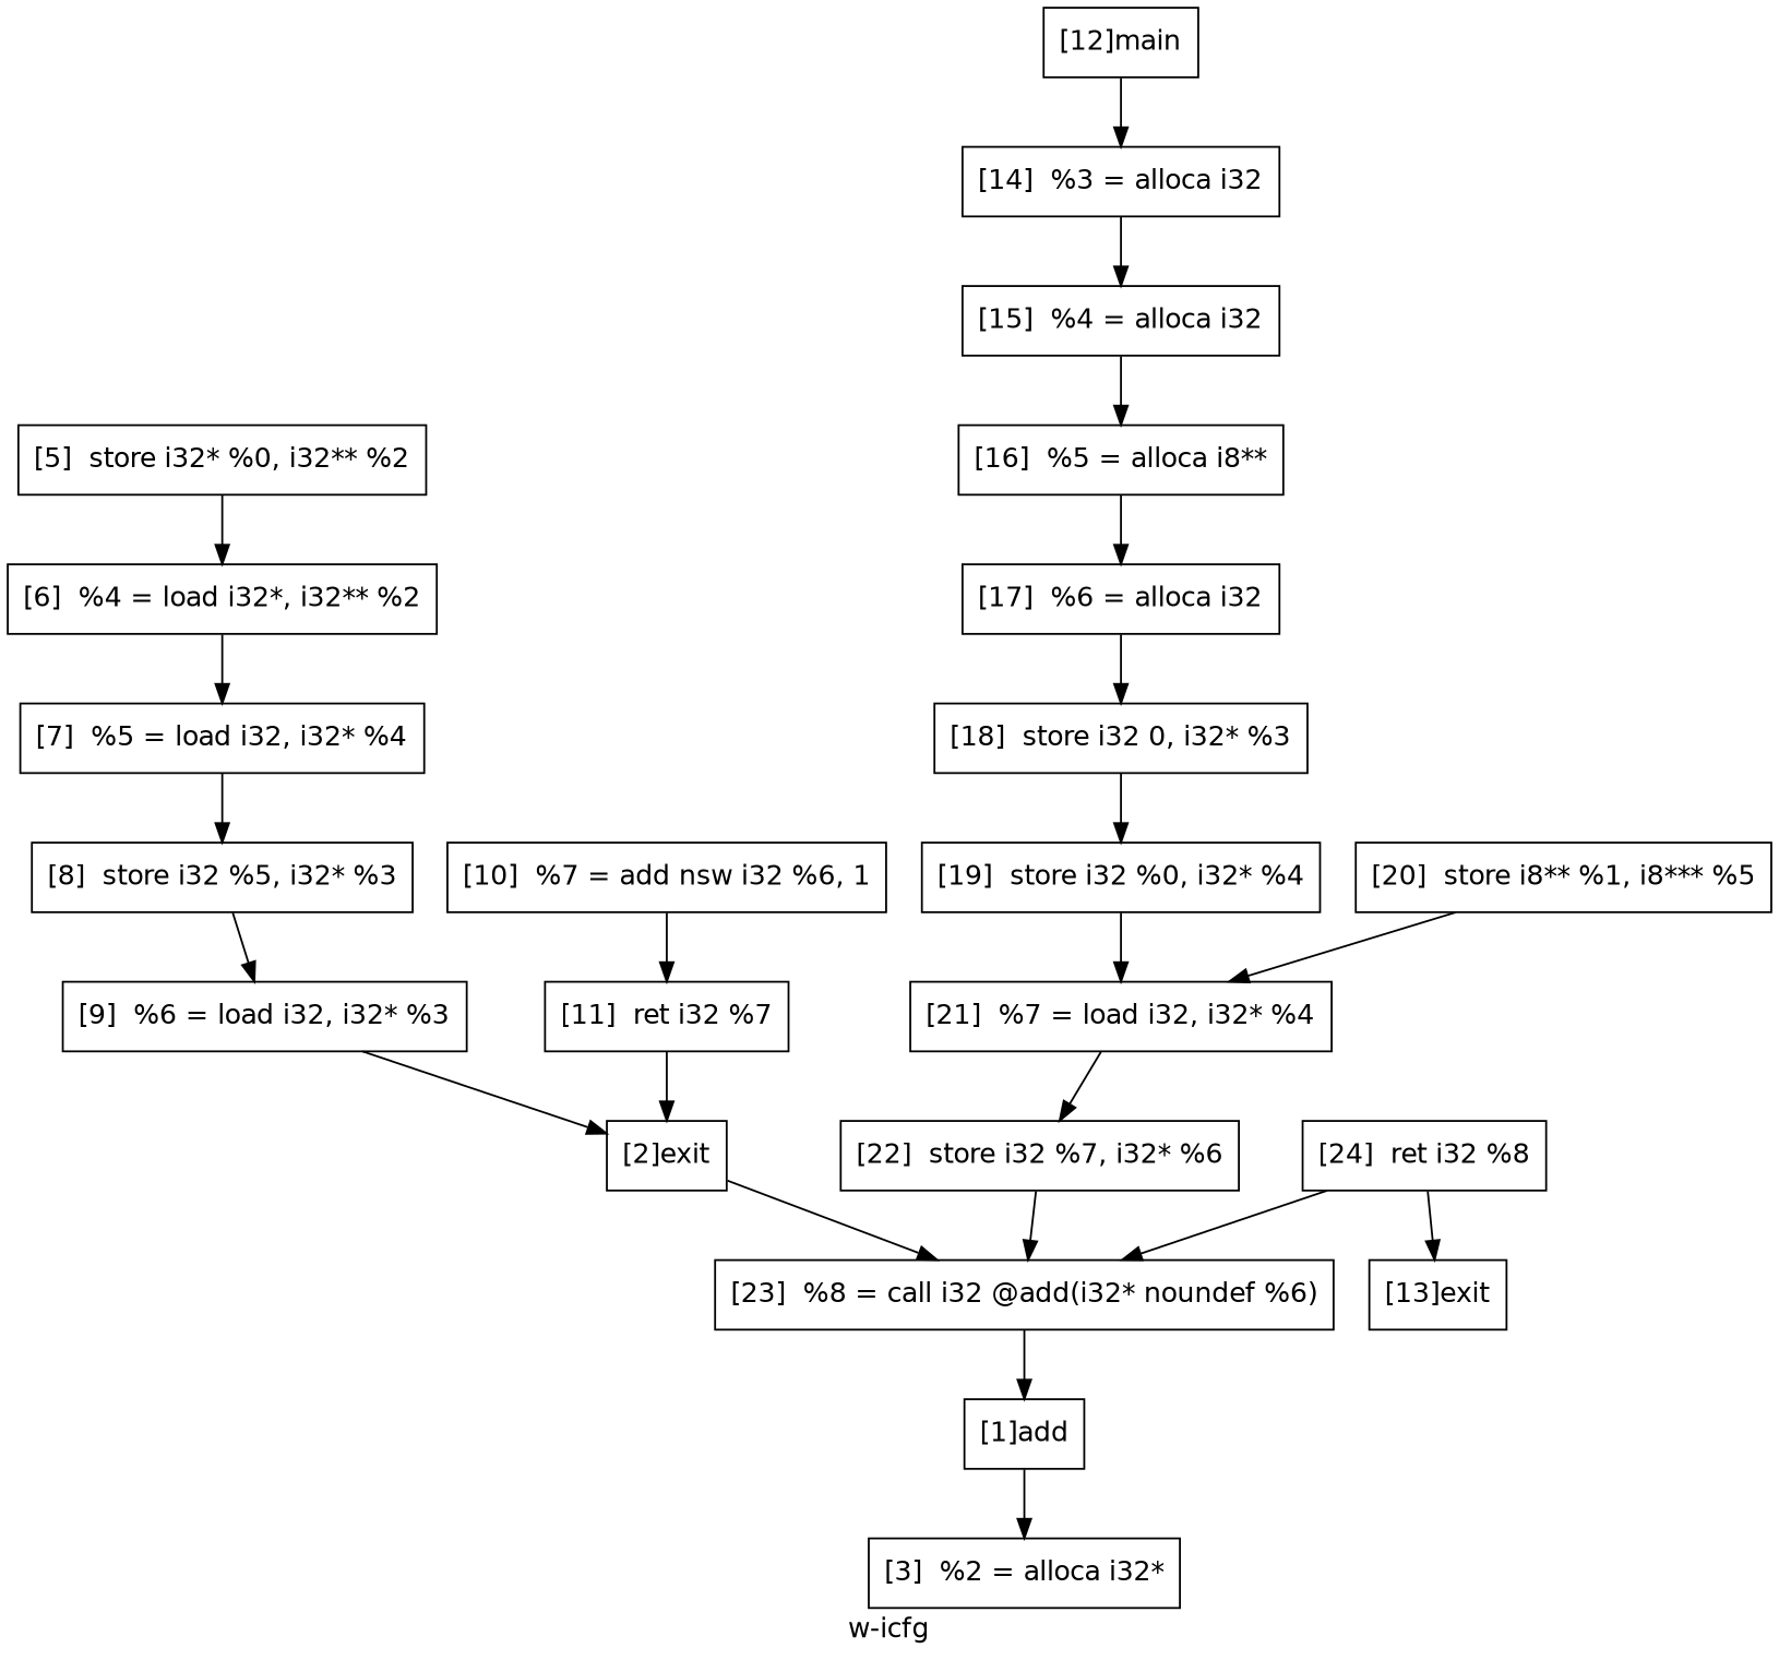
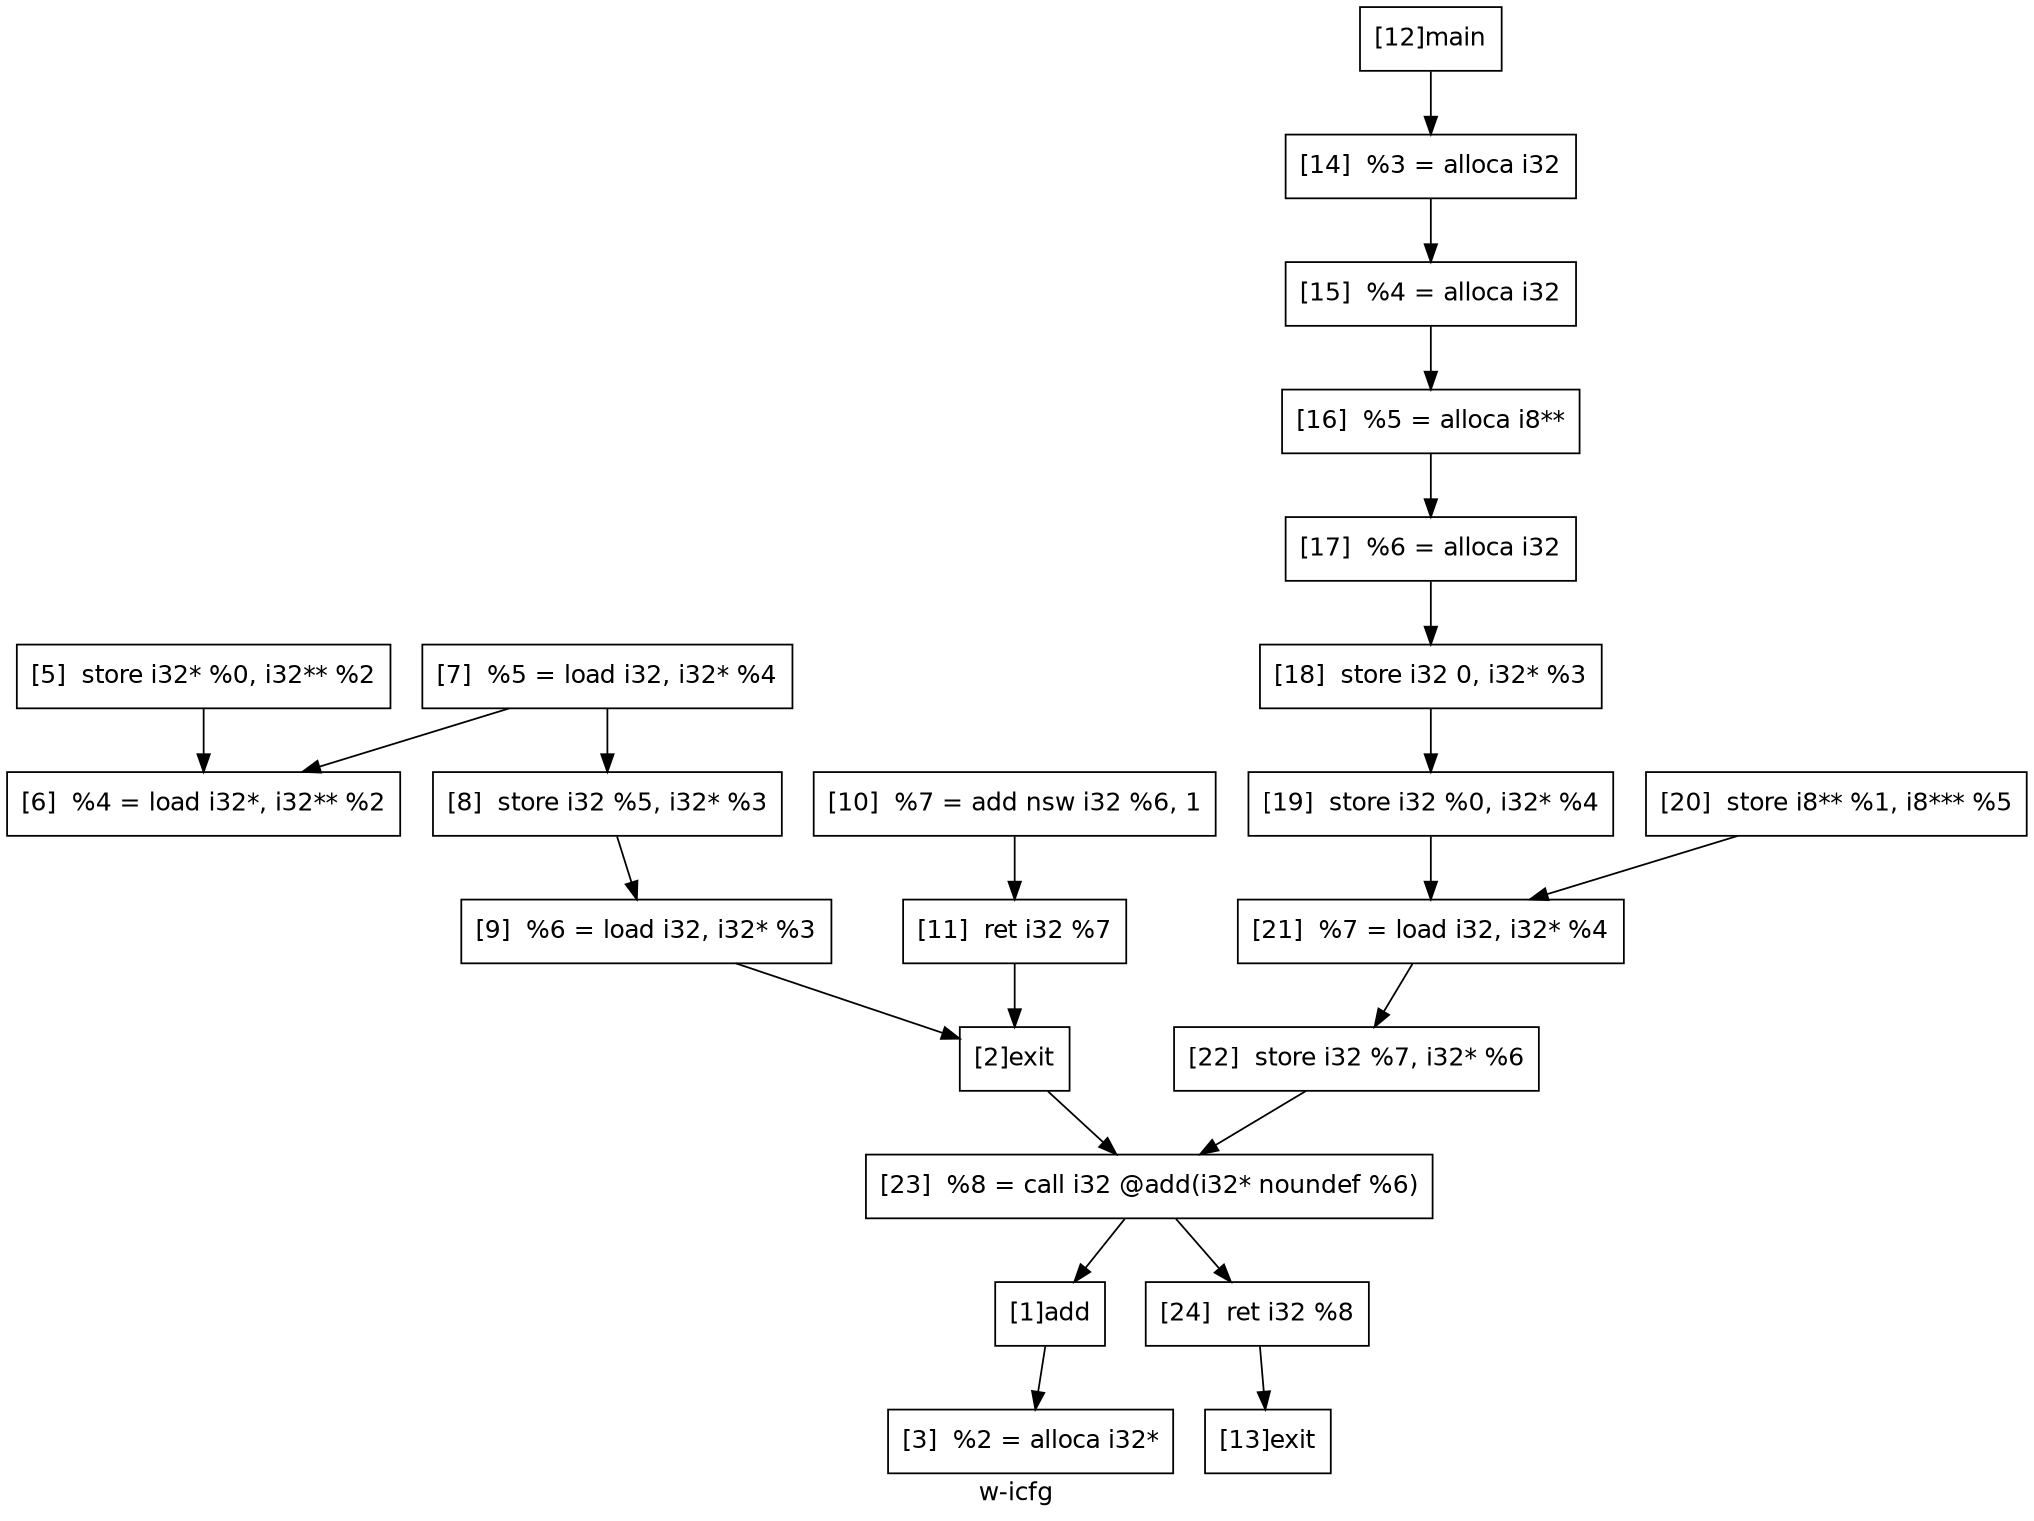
  digraph {
    fontname="DejaVu Sans"
    label="w-icfg"
    node [color=black fontname="DejaVu Sans" shape=rectangle]
    edge [color=black fontname="DejaVu Sans"]
    n1 [label="[1]add"]
    n2 [label="[3]  %2 = alloca i32*"]
    n3 [label="[2]exit"]
    n4 [label="[23]  %8 = call i32 @add(i32* noundef %6)"]
    n5 [label="[24]  ret i32 %8"]
    n6 [label="[5]  store i32* %0, i32** %2"]
    n7 [label="[6]  %4 = load i32*, i32** %2"]
    n8 [label="[7]  %5 = load i32, i32* %4"]
    n9 [label="[8]  store i32 %5, i32* %3"]
    n10 [label="[9]  %6 = load i32, i32* %3"]
    n11 [label="[10]  %7 = add nsw i32 %6, 1"]
    n12 [label="[11]  ret i32 %7"]
    n13 [label="[12]main"]
    n14 [label="[14]  %3 = alloca i32"]
    n15 [label="[15]  %4 = alloca i32"]
    n16 [label="[13]exit"]
    n17 [label="[16]  %5 = alloca i8**"]
    n18 [label="[17]  %6 = alloca i32"]
    n19 [label="[18]  store i32 0, i32* %3"]
    n20 [label="[19]  store i32 %0, i32* %4"]
    n21 [label="[21]  %7 = load i32, i32* %4"]
    n22 [label="[20]  store i8** %1, i8*** %5"]
    n23 [label="[22]  store i32 %7, i32* %6"]
    n1 -> n2
    n3 -> n4
    n4 -> n1
-   n5 -> n4
+   n4 -> n5
    n5 -> n16
    n6 -> n7
-   n7 -> n8
+   n8 -> n7
    n8 -> n9
    n9 -> n10
    n10 -> n3
    n11 -> n12
    n12 -> n3
    n13 -> n14
    n14 -> n15
    n15 -> n17
    n17 -> n18
    n18 -> n19
    n19 -> n20
    n20 -> n21
    n21 -> n23
    n22 -> n21
    n23 -> n4
  }
